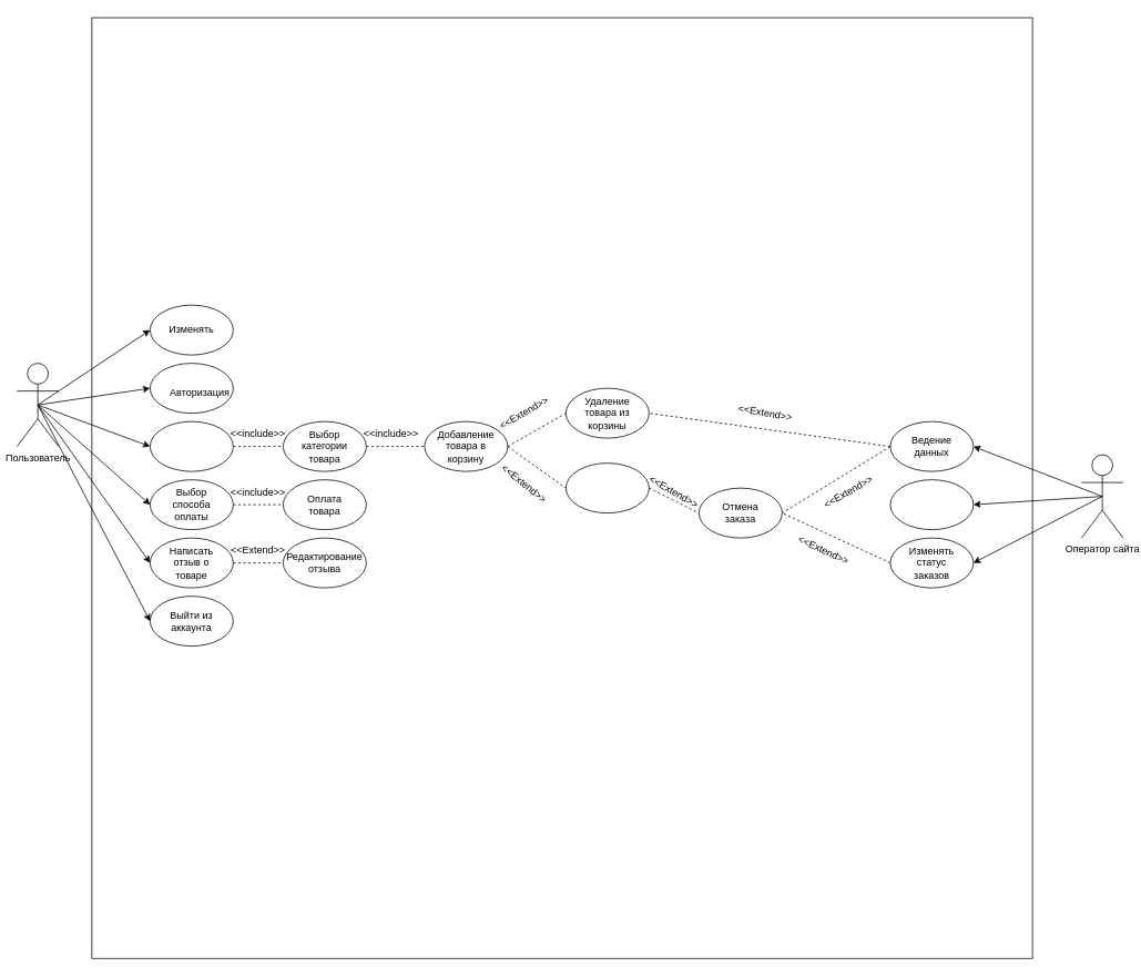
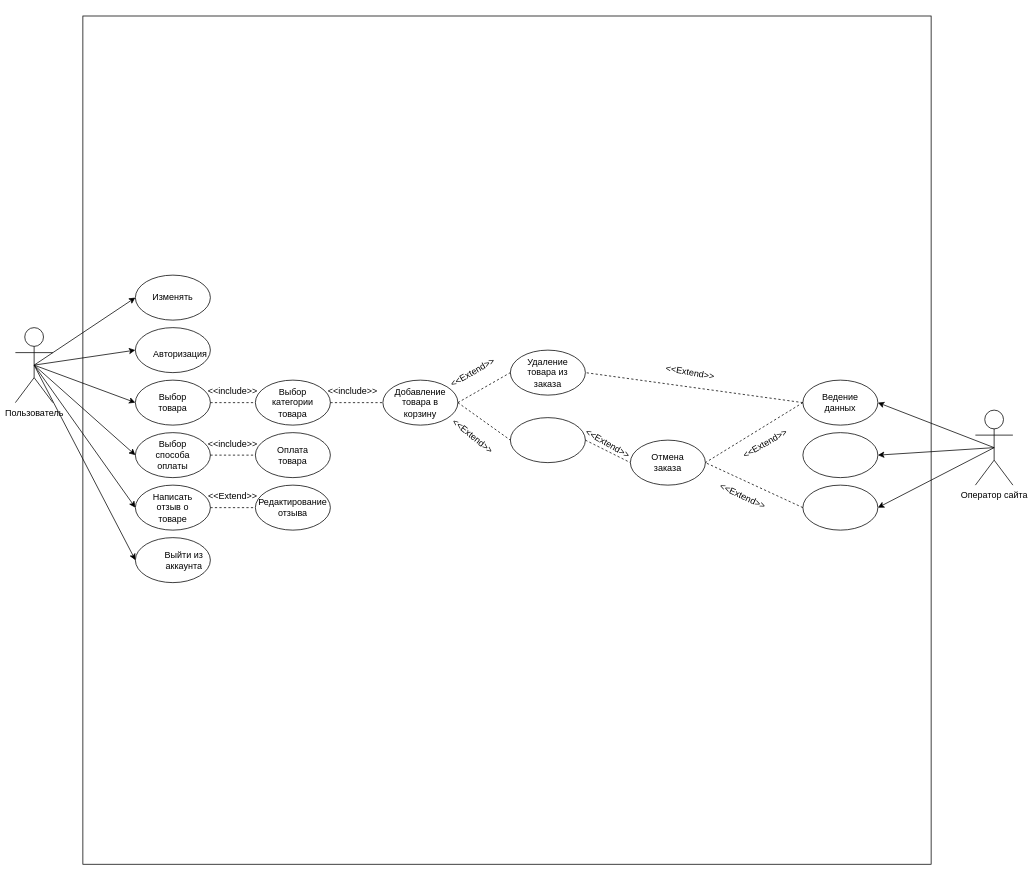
  <mxCell id="0" />
  <mxCell id="1" parent="0" />
  <mxCell id="2" value="" style="whiteSpace=wrap;html=1;aspect=fixed;" vertex="1" parent="1"><mxGeometry x="110" y="20.5" width="1131" height="1131" as="geometry" /></mxCell>
  <mxCell id="3" value="Пользователь" style="shape=umlActor;verticalLabelPosition=bottom;verticalAlign=top;html=1;outlineConnect=0;" vertex="1" parent="1"><mxGeometry x="20" y="436" width="50" height="100" as="geometry" /></mxCell>
  <mxCell id="4" value="" style="ellipse;whiteSpace=wrap;html=1;" vertex="1" parent="1"><mxGeometry x="180" y="366" width="100" height="60" as="geometry" /></mxCell>
  <mxCell id="5" value="" style="ellipse;whiteSpace=wrap;html=1;" vertex="1" parent="1"><mxGeometry x="180" y="436" width="100" height="60" as="geometry" /></mxCell>
  <mxCell id="6" value="" style="ellipse;whiteSpace=wrap;html=1;" vertex="1" parent="1"><mxGeometry x="180" y="506" width="100" height="60" as="geometry" /></mxCell>
  <mxCell id="7" value="" style="ellipse;whiteSpace=wrap;html=1;" vertex="1" parent="1"><mxGeometry x="340" y="506" width="100" height="60" as="geometry" /></mxCell>
  <mxCell id="8" value="Изменять" style="text;html=1;strokeColor=none;fillColor=none;align=center;verticalAlign=middle;whiteSpace=wrap;rounded=0;" vertex="1" parent="1"><mxGeometry x="200" y="381" width="60" height="30" as="geometry" /></mxCell>
  <mxCell id="9" value="Авторизация" style="text;html=1;strokeColor=none;fillColor=none;align=center;verticalAlign=middle;whiteSpace=wrap;rounded=0;" vertex="1" parent="1"><mxGeometry x="210" y="456" width="60" height="30" as="geometry" /></mxCell>
+ <mxCell id="10" value="Выбор товара" style="text;html=1;strokeColor=none;fillColor=none;align=center;verticalAlign=middle;whiteSpace=wrap;rounded=0;" vertex="1" parent="1"><mxGeometry x="200" y="521" width="60" height="30" as="geometry" /></mxCell>
  <mxCell id="11" value="" style="ellipse;whiteSpace=wrap;html=1;" vertex="1" parent="1"><mxGeometry x="510" y="506" width="100" height="60" as="geometry" /></mxCell>
  <mxCell id="12" value="Выбор категории товара" style="text;html=1;strokeColor=none;fillColor=none;align=center;verticalAlign=middle;whiteSpace=wrap;rounded=0;" vertex="1" parent="1"><mxGeometry x="360" y="521" width="60" height="30" as="geometry" /></mxCell>
  <mxCell id="13" value="Добавление товара в корзину" style="text;html=1;strokeColor=none;fillColor=none;align=center;verticalAlign=middle;whiteSpace=wrap;rounded=0;" vertex="1" parent="1"><mxGeometry x="530" y="521" width="60" height="30" as="geometry" /></mxCell>
  <mxCell id="14" value="" style="endArrow=classic;html=1;rounded=0;exitX=0.5;exitY=0.5;exitDx=0;exitDy=0;exitPerimeter=0;entryX=0;entryY=0.5;entryDx=0;entryDy=0;" edge="1" parent="1" source="3" target="4"><mxGeometry width="50" height="50" relative="1" as="geometry"><mxPoint x="110" y="456" as="sourcePoint" /><mxPoint x="160" y="406" as="targetPoint" /></mxGeometry></mxCell>
  <mxCell id="15" value="" style="endArrow=classic;html=1;rounded=0;exitX=0.5;exitY=0.5;exitDx=0;exitDy=0;exitPerimeter=0;entryX=0;entryY=0.5;entryDx=0;entryDy=0;" edge="1" parent="1" source="3" target="5"><mxGeometry width="50" height="50" relative="1" as="geometry"><mxPoint x="340" y="576" as="sourcePoint" /><mxPoint x="390" y="526" as="targetPoint" /></mxGeometry></mxCell>
  <mxCell id="16" value="" style="endArrow=classic;html=1;rounded=0;exitX=0.5;exitY=0.5;exitDx=0;exitDy=0;exitPerimeter=0;entryX=0;entryY=0.5;entryDx=0;entryDy=0;" edge="1" parent="1" source="3" target="6"><mxGeometry width="50" height="50" relative="1" as="geometry"><mxPoint x="340" y="576" as="sourcePoint" /><mxPoint x="390" y="526" as="targetPoint" /></mxGeometry></mxCell>
  <mxCell id="17" value="" style="endArrow=none;dashed=1;html=1;rounded=0;exitX=1;exitY=0.5;exitDx=0;exitDy=0;entryX=0;entryY=0.5;entryDx=0;entryDy=0;" edge="1" parent="1" source="6" target="7"><mxGeometry width="50" height="50" relative="1" as="geometry"><mxPoint x="340" y="576" as="sourcePoint" /><mxPoint x="390" y="526" as="targetPoint" /></mxGeometry></mxCell>
  <mxCell id="18" value="" style="endArrow=none;dashed=1;html=1;rounded=0;exitX=1;exitY=0.5;exitDx=0;exitDy=0;entryX=0;entryY=0.5;entryDx=0;entryDy=0;" edge="1" parent="1" source="7" target="11"><mxGeometry width="50" height="50" relative="1" as="geometry"><mxPoint x="340" y="576" as="sourcePoint" /><mxPoint x="390" y="526" as="targetPoint" /></mxGeometry></mxCell>
  <mxCell id="19" value="&amp;lt;&amp;lt;include&amp;gt;&amp;gt;" style="text;html=1;strokeColor=none;fillColor=none;align=center;verticalAlign=middle;whiteSpace=wrap;rounded=0;" vertex="1" parent="1"><mxGeometry x="280" y="506" width="60" height="30" as="geometry" /></mxCell>
  <mxCell id="20" value="&amp;lt;&amp;lt;include&amp;gt;&amp;gt;" style="text;html=1;strokeColor=none;fillColor=none;align=center;verticalAlign=middle;whiteSpace=wrap;rounded=0;" vertex="1" parent="1"><mxGeometry x="440" y="506" width="60" height="30" as="geometry" /></mxCell>
  <mxCell id="21" value="" style="ellipse;whiteSpace=wrap;html=1;" vertex="1" parent="1"><mxGeometry x="680" y="466" width="100" height="60" as="geometry" /></mxCell>
  <mxCell id="22" value="" style="ellipse;whiteSpace=wrap;html=1;" vertex="1" parent="1"><mxGeometry x="680" y="556" width="100" height="60" as="geometry" /></mxCell>
  <mxCell id="23" value="" style="endArrow=none;dashed=1;html=1;rounded=0;exitX=1;exitY=0.5;exitDx=0;exitDy=0;entryX=0;entryY=0.5;entryDx=0;entryDy=0;" edge="1" parent="1" source="11" target="21"><mxGeometry width="50" height="50" relative="1" as="geometry"><mxPoint x="410" y="576" as="sourcePoint" /><mxPoint x="460" y="526" as="targetPoint" /></mxGeometry></mxCell>
  <mxCell id="24" value="" style="endArrow=none;dashed=1;html=1;rounded=0;exitX=1;exitY=0.5;exitDx=0;exitDy=0;entryX=0;entryY=0.5;entryDx=0;entryDy=0;" edge="1" parent="1" source="11" target="22"><mxGeometry width="50" height="50" relative="1" as="geometry"><mxPoint x="410" y="576" as="sourcePoint" /><mxPoint x="460" y="526" as="targetPoint" /></mxGeometry></mxCell>
  <mxCell id="25" value="&amp;lt;&amp;lt;Extend&amp;gt;&amp;gt;&lt;br&gt;" style="text;html=1;strokeColor=none;fillColor=none;align=center;verticalAlign=middle;whiteSpace=wrap;rounded=0;rotation=-30;" vertex="1" parent="1"><mxGeometry x="600" y="481" width="60" height="30" as="geometry" /></mxCell>
  <mxCell id="26" value="&amp;lt;&amp;lt;Extend&amp;gt;&amp;gt;" style="text;html=1;strokeColor=none;fillColor=none;align=center;verticalAlign=middle;whiteSpace=wrap;rounded=0;rotation=39;" vertex="1" parent="1"><mxGeometry x="600" y="566" width="60" height="30" as="geometry" /></mxCell>
- <mxCell id="27" value="Удаление товара из корзины" style="text;html=1;strokeColor=none;fillColor=none;align=center;verticalAlign=middle;whiteSpace=wrap;rounded=0;" vertex="1" parent="1"><mxGeometry x="700" y="481" width="60" height="30" as="geometry" /></mxCell>
+ <mxCell id="27" value="Удаление товара из заказа" style="text;html=1;strokeColor=none;fillColor=none;align=center;verticalAlign=middle;whiteSpace=wrap;rounded=0;" vertex="1" parent="1"><mxGeometry x="700" y="481" width="60" height="30" as="geometry" /></mxCell>
  <mxCell id="28" value="" style="ellipse;whiteSpace=wrap;html=1;" vertex="1" parent="1"><mxGeometry x="180" y="576" width="100" height="60" as="geometry" /></mxCell>
  <mxCell id="29" value="" style="endArrow=classic;html=1;rounded=0;exitX=0.5;exitY=0.5;exitDx=0;exitDy=0;exitPerimeter=0;entryX=0;entryY=0.5;entryDx=0;entryDy=0;" edge="1" parent="1" source="3" target="28"><mxGeometry width="50" height="50" relative="1" as="geometry"><mxPoint x="410" y="576" as="sourcePoint" /><mxPoint x="460" y="526" as="targetPoint" /></mxGeometry></mxCell>
  <mxCell id="30" value="Выбор способа оплаты" style="text;html=1;strokeColor=none;fillColor=none;align=center;verticalAlign=middle;whiteSpace=wrap;rounded=0;" vertex="1" parent="1"><mxGeometry x="200" y="591" width="60" height="30" as="geometry" /></mxCell>
  <mxCell id="31" value="" style="ellipse;whiteSpace=wrap;html=1;" vertex="1" parent="1"><mxGeometry x="340" y="576" width="100" height="60" as="geometry" /></mxCell>
  <mxCell id="32" value="" style="endArrow=none;dashed=1;html=1;rounded=0;exitX=1;exitY=0.5;exitDx=0;exitDy=0;entryX=0;entryY=0.5;entryDx=0;entryDy=0;" edge="1" parent="1" source="28" target="31"><mxGeometry width="50" height="50" relative="1" as="geometry"><mxPoint x="410" y="576" as="sourcePoint" /><mxPoint x="460" y="526" as="targetPoint" /></mxGeometry></mxCell>
  <mxCell id="33" value="Оплата товара" style="text;html=1;strokeColor=none;fillColor=none;align=center;verticalAlign=middle;whiteSpace=wrap;rounded=0;" vertex="1" parent="1"><mxGeometry x="360" y="591" width="60" height="30" as="geometry" /></mxCell>
  <mxCell id="34" value="&amp;lt;&amp;lt;include&amp;gt;&amp;gt;" style="text;html=1;strokeColor=none;fillColor=none;align=center;verticalAlign=middle;whiteSpace=wrap;rounded=0;" vertex="1" parent="1"><mxGeometry x="280" y="576" width="60" height="30" as="geometry" /></mxCell>
  <mxCell id="35" value="" style="endArrow=none;dashed=1;html=1;rounded=0;exitX=1;exitY=0.5;exitDx=0;exitDy=0;entryX=0;entryY=0.5;entryDx=0;entryDy=0;" edge="1" parent="1" source="22" target="36"><mxGeometry width="50" height="50" relative="1" as="geometry"><mxPoint x="580" y="576" as="sourcePoint" /><mxPoint x="630" y="526" as="targetPoint" /></mxGeometry></mxCell>
  <mxCell id="36" value="" style="ellipse;whiteSpace=wrap;html=1;" vertex="1" parent="1"><mxGeometry x="840" y="586" width="100" height="60" as="geometry" /></mxCell>
  <mxCell id="37" value="&amp;lt;&amp;lt;Extend&amp;gt;&amp;gt;" style="text;html=1;strokeColor=none;fillColor=none;align=center;verticalAlign=middle;whiteSpace=wrap;rounded=0;rotation=30;" vertex="1" parent="1"><mxGeometry x="780" y="576" width="60" height="30" as="geometry" /></mxCell>
  <mxCell id="38" value="Отмена заказа" style="text;html=1;strokeColor=none;fillColor=none;align=center;verticalAlign=middle;whiteSpace=wrap;rounded=0;" vertex="1" parent="1"><mxGeometry x="860" y="601" width="60" height="30" as="geometry" /></mxCell>
  <mxCell id="39" value="" style="ellipse;whiteSpace=wrap;html=1;" vertex="1" parent="1"><mxGeometry x="180" y="646" width="100" height="60" as="geometry" /></mxCell>
  <mxCell id="40" value="Написать отзыв о товаре" style="text;html=1;strokeColor=none;fillColor=none;align=center;verticalAlign=middle;whiteSpace=wrap;rounded=0;" vertex="1" parent="1"><mxGeometry x="200" y="661" width="60" height="30" as="geometry" /></mxCell>
  <mxCell id="41" value="" style="ellipse;whiteSpace=wrap;html=1;" vertex="1" parent="1"><mxGeometry x="340" y="646" width="100" height="60" as="geometry" /></mxCell>
  <mxCell id="42" value="" style="endArrow=none;dashed=1;html=1;rounded=0;exitX=1;exitY=0.5;exitDx=0;exitDy=0;entryX=0;entryY=0.5;entryDx=0;entryDy=0;" edge="1" parent="1" source="39" target="41"><mxGeometry width="50" height="50" relative="1" as="geometry"><mxPoint x="490" y="666" as="sourcePoint" /><mxPoint x="540" y="616" as="targetPoint" /></mxGeometry></mxCell>
  <mxCell id="43" value="&amp;lt;&amp;lt;Extend&amp;gt;&amp;gt;" style="text;html=1;strokeColor=none;fillColor=none;align=center;verticalAlign=middle;whiteSpace=wrap;rounded=0;" vertex="1" parent="1"><mxGeometry x="280" y="646" width="60" height="30" as="geometry" /></mxCell>
  <mxCell id="44" value="Редактирование отзыва" style="text;html=1;strokeColor=none;fillColor=none;align=center;verticalAlign=middle;whiteSpace=wrap;rounded=0;" vertex="1" parent="1"><mxGeometry x="360" y="661" width="60" height="30" as="geometry" /></mxCell>
  <mxCell id="45" value="" style="endArrow=classic;html=1;rounded=0;exitX=0.5;exitY=0.5;exitDx=0;exitDy=0;exitPerimeter=0;entryX=0;entryY=0.5;entryDx=0;entryDy=0;" edge="1" parent="1" source="3" target="39"><mxGeometry width="50" height="50" relative="1" as="geometry"><mxPoint x="490" y="616" as="sourcePoint" /><mxPoint x="540" y="566" as="targetPoint" /></mxGeometry></mxCell>
  <mxCell id="46" value="" style="ellipse;whiteSpace=wrap;html=1;" vertex="1" parent="1"><mxGeometry x="180" y="716" width="100" height="60" as="geometry" /></mxCell>
  <mxCell id="47" value="" style="endArrow=classic;html=1;rounded=0;exitX=0.5;exitY=0.5;exitDx=0;exitDy=0;exitPerimeter=0;entryX=0;entryY=0.5;entryDx=0;entryDy=0;" edge="1" parent="1" source="3" target="46"><mxGeometry width="50" height="50" relative="1" as="geometry"><mxPoint x="490" y="616" as="sourcePoint" /><mxPoint x="540" y="566" as="targetPoint" /></mxGeometry></mxCell>
- <mxCell id="48" value="Выйти из аккаунта" style="text;html=1;strokeColor=none;fillColor=none;align=center;verticalAlign=middle;whiteSpace=wrap;rounded=0;" vertex="1" parent="1"><mxGeometry x="200" y="731" width="60" height="30" as="geometry" /></mxCell>
+ <mxCell id="48" value="Выйти из аккаунта" style="text;html=1;strokeColor=none;fillColor=none;align=center;verticalAlign=middle;whiteSpace=wrap;rounded=0;" vertex="1" parent="1"><mxGeometry x="215" y="731" width="60" height="30" as="geometry" /></mxCell>
  <mxCell id="49" value="Оператор сайта" style="shape=umlActor;verticalLabelPosition=bottom;verticalAlign=top;html=1;outlineConnect=0;" vertex="1" parent="1"><mxGeometry x="1300" y="546" width="50" height="100" as="geometry" /></mxCell>
  <mxCell id="50" value="" style="ellipse;whiteSpace=wrap;html=1;" vertex="1" parent="1"><mxGeometry x="1070" y="506" width="100" height="60" as="geometry" /></mxCell>
  <mxCell id="51" value="Ведение данных" style="text;html=1;strokeColor=none;fillColor=none;align=center;verticalAlign=middle;whiteSpace=wrap;rounded=0;" vertex="1" parent="1"><mxGeometry x="1090" y="521" width="60" height="30" as="geometry" /></mxCell>
  <mxCell id="52" value="" style="endArrow=none;dashed=1;html=1;rounded=0;exitX=0;exitY=0.5;exitDx=0;exitDy=0;entryX=1;entryY=0.5;entryDx=0;entryDy=0;" edge="1" parent="1" source="50" target="21"><mxGeometry width="50" height="50" relative="1" as="geometry"><mxPoint x="1120" y="626" as="sourcePoint" /><mxPoint x="1170" y="576" as="targetPoint" /></mxGeometry></mxCell>
  <mxCell id="53" value="" style="endArrow=none;dashed=1;html=1;rounded=0;exitX=0;exitY=0.5;exitDx=0;exitDy=0;entryX=1;entryY=0.5;entryDx=0;entryDy=0;" edge="1" parent="1" source="50" target="36"><mxGeometry width="50" height="50" relative="1" as="geometry"><mxPoint x="1040" y="626" as="sourcePoint" /><mxPoint x="1090" y="576" as="targetPoint" /></mxGeometry></mxCell>
  <mxCell id="54" value="&amp;lt;&amp;lt;Extend&amp;gt;&amp;gt;&lt;br&gt;" style="text;html=1;strokeColor=none;fillColor=none;align=center;verticalAlign=middle;whiteSpace=wrap;rounded=0;rotation=-30;" vertex="1" parent="1"><mxGeometry x="990" y="576" width="60" height="30" as="geometry" /></mxCell>
  <mxCell id="55" value="&amp;lt;&amp;lt;Extend&amp;gt;&amp;gt;&lt;br&gt;" style="text;html=1;strokeColor=none;fillColor=none;align=center;verticalAlign=middle;whiteSpace=wrap;rounded=0;rotation=10;" vertex="1" parent="1"><mxGeometry x="890" y="481" width="60" height="30" as="geometry" /></mxCell>
  <mxCell id="56" value="" style="endArrow=classic;html=1;rounded=0;exitX=0.5;exitY=0.5;exitDx=0;exitDy=0;exitPerimeter=0;entryX=1;entryY=0.5;entryDx=0;entryDy=0;" edge="1" parent="1" source="49" target="50"><mxGeometry width="50" height="50" relative="1" as="geometry"><mxPoint x="1220" y="666" as="sourcePoint" /><mxPoint x="1270" y="616" as="targetPoint" /></mxGeometry></mxCell>
  <mxCell id="57" value="" style="ellipse;whiteSpace=wrap;html=1;" vertex="1" parent="1"><mxGeometry x="1070" y="576" width="100" height="60" as="geometry" /></mxCell>
  <mxCell id="58" value="" style="ellipse;whiteSpace=wrap;html=1;" vertex="1" parent="1"><mxGeometry x="1070" y="646" width="100" height="60" as="geometry" /></mxCell>
- <mxCell id="59" value="Изменять статус заказов" style="text;html=1;strokeColor=none;fillColor=none;align=center;verticalAlign=middle;whiteSpace=wrap;rounded=0;" vertex="1" parent="1"><mxGeometry x="1090" y="661" width="60" height="30" as="geometry" /></mxCell>
  <mxCell id="60" value="" style="endArrow=classic;html=1;rounded=0;exitX=0.5;exitY=0.5;exitDx=0;exitDy=0;exitPerimeter=0;entryX=1;entryY=0.5;entryDx=0;entryDy=0;" edge="1" parent="1" source="49" target="57"><mxGeometry width="50" height="50" relative="1" as="geometry"><mxPoint x="1100" y="636" as="sourcePoint" /><mxPoint x="1150" y="586" as="targetPoint" /></mxGeometry></mxCell>
  <mxCell id="61" value="" style="endArrow=classic;html=1;rounded=0;exitX=0.5;exitY=0.5;exitDx=0;exitDy=0;exitPerimeter=0;entryX=1;entryY=0.5;entryDx=0;entryDy=0;" edge="1" parent="1" source="49" target="58"><mxGeometry width="50" height="50" relative="1" as="geometry"><mxPoint x="1100" y="636" as="sourcePoint" /><mxPoint x="1150" y="586" as="targetPoint" /></mxGeometry></mxCell>
  <mxCell id="62" value="" style="endArrow=none;dashed=1;html=1;rounded=0;exitX=0;exitY=0.5;exitDx=0;exitDy=0;entryX=1;entryY=0.5;entryDx=0;entryDy=0;" edge="1" parent="1" source="58" target="36"><mxGeometry width="50" height="50" relative="1" as="geometry"><mxPoint x="1050" y="656" as="sourcePoint" /><mxPoint x="1100" y="606" as="targetPoint" /></mxGeometry></mxCell>
  <mxCell id="63" value="&amp;lt;&amp;lt;Extend&amp;gt;&amp;gt;&lt;br&gt;" style="text;html=1;strokeColor=none;fillColor=none;align=center;verticalAlign=middle;whiteSpace=wrap;rounded=0;rotation=25;" vertex="1" parent="1"><mxGeometry x="960" y="646" width="60" height="30" as="geometry" /></mxCell>
